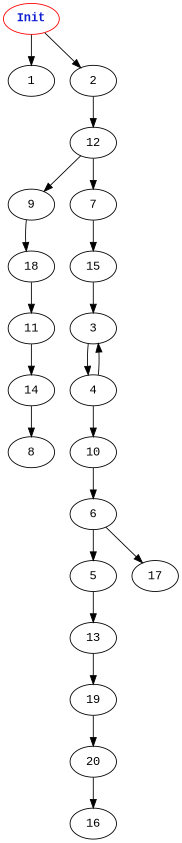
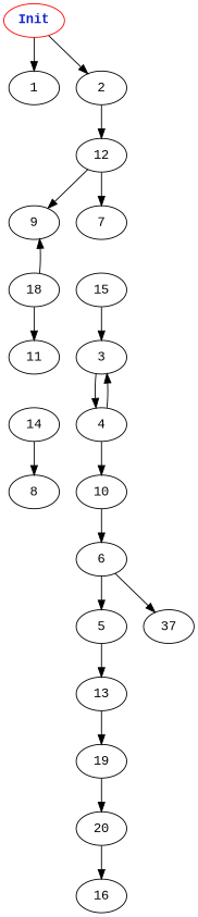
  digraph {
    fontname="Liberation Mono"
    node [fontname="Liberation Mono"]
    edge [fontname="Liberation Mono" weight=1.0]
    n1 [color=red fontcolor="#1020d0" label=<<b>Init</b>>]
    1
    2
    12
    9
    18
    7
    11
    15
    5
    13
    19
    20
    16
    10
    6
-   17
+   17 [label=37]
    14
    8
    3
    4
    n1 -> 1 [weight=2.0]
    n1 -> 2
    2 -> 12
    12 -> 9 [weight=2.0]
    12 -> 7 [weight=9.0]
-   9 -> 18
+   18 -> 9
    18 -> 11
-   7 -> 15
-   11 -> 14 [weight=4.0]
    15 -> 3 [weight=3.0]
    5 -> 13 [weight=9.0]
    13 -> 19 [weight=4.0]
    19 -> 20 [weight=3.0]
    20 -> 16
    10 -> 6 [weight=2.0]
    6 -> 5 [weight=8.0]
    6 -> 17 [weight=4.0]
    14 -> 8
    3 -> 4 [weight=5.0]
    4 -> 10 [weight=2.0]
    4 -> 3 [weight=7.0]
  }
